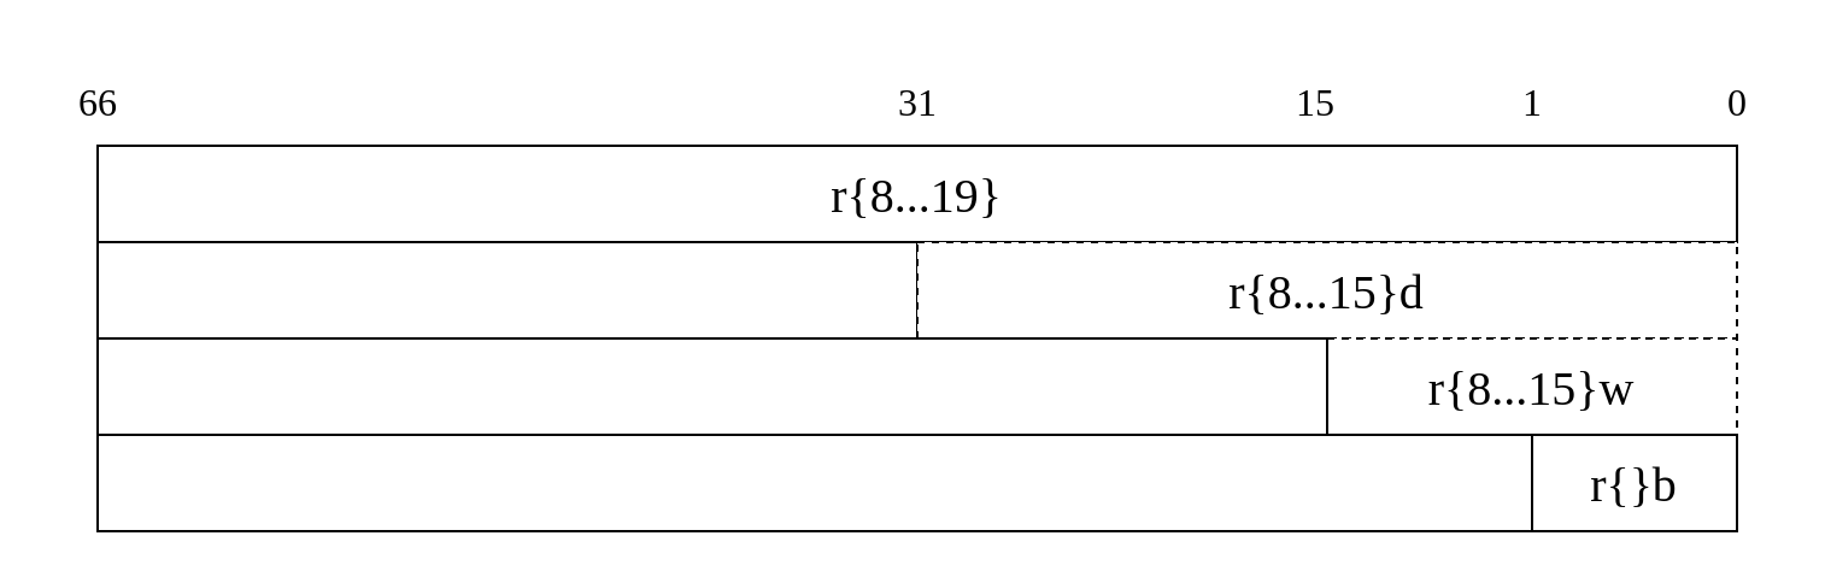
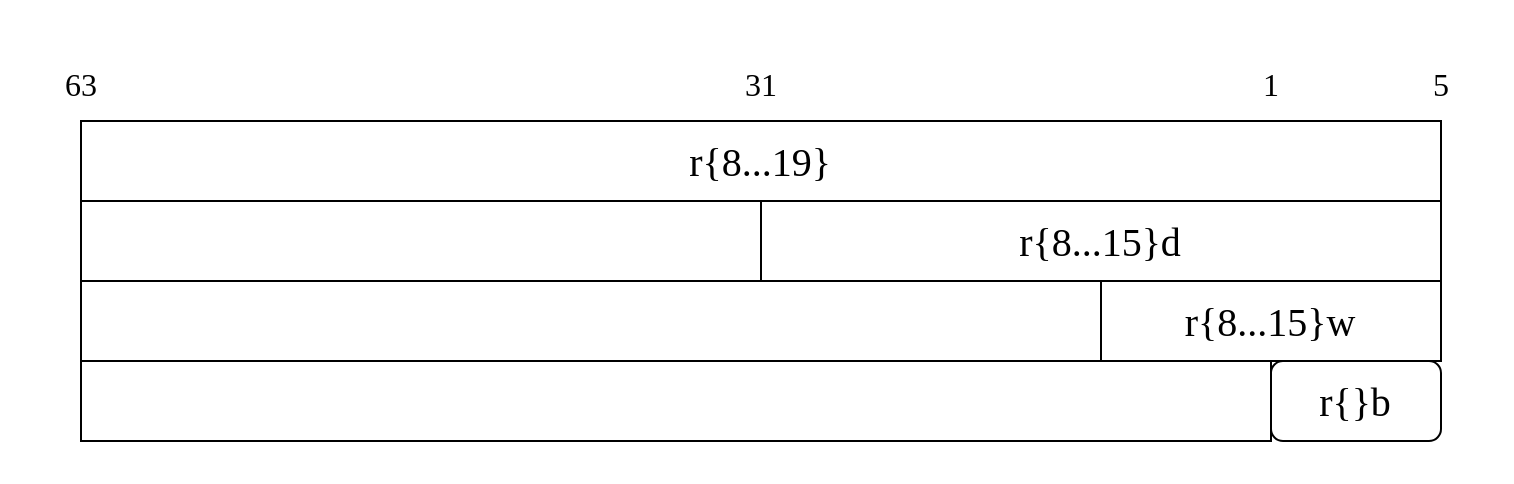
  <mxCell id="0" />
  <mxCell id="1" parent="0" />
  <mxCell id="2" value="&lt;font style=&quot;font-size: 20px;&quot; face=&quot;Lucida Console&quot;&gt;r{8...19}&lt;/font&gt;" style="rounded=0;whiteSpace=wrap;html=1;" parent="1" vertex="1"><mxGeometry x="40" y="60" width="680" height="40" as="geometry" /></mxCell>
  <mxCell id="3" value="" style="rounded=0;whiteSpace=wrap;html=1;" parent="1" vertex="1"><mxGeometry x="40" y="100" width="340" height="40" as="geometry" /></mxCell>
- <mxCell id="4" value="&lt;font face=&quot;Lucida Console&quot;&gt;&lt;span style=&quot;font-size: 20px;&quot;&gt;r{8...15}d&lt;/span&gt;&lt;/font&gt;" style="rounded=0;whiteSpace=wrap;html=1;dashed=1;" parent="1" vertex="1"><mxGeometry x="380" y="100" width="340" height="40" as="geometry" /></mxCell>
- <mxCell id="5" value="&lt;font face=&quot;Lucida Console&quot;&gt;&lt;span style=&quot;font-size: 20px;&quot;&gt;r{8...15}w&lt;/span&gt;&lt;/font&gt;" style="rounded=0;whiteSpace=wrap;html=1;dashed=1;" parent="1" vertex="1"><mxGeometry x="550" y="140" width="170" height="40" as="geometry" /></mxCell>
- <mxCell id="6" value="&lt;font style=&quot;font-size: 20px;&quot; face=&quot;Lucida Console&quot;&gt;r{}b&lt;/font&gt;" style="rounded=0;whiteSpace=wrap;html=1;" parent="1" vertex="1"><mxGeometry x="635" y="180" width="85" height="40" as="geometry" /></mxCell>
+ <mxCell id="4" value="&lt;font face=&quot;Lucida Console&quot;&gt;&lt;span style=&quot;font-size: 20px;&quot;&gt;r{8...15}d&lt;/span&gt;&lt;/font&gt;" style="rounded=0;whiteSpace=wrap;html=1;" parent="1" vertex="1"><mxGeometry x="380" y="100" width="340" height="40" as="geometry" /></mxCell>
+ <mxCell id="5" value="&lt;font face=&quot;Lucida Console&quot;&gt;&lt;span style=&quot;font-size: 20px;&quot;&gt;r{8...15}w&lt;/span&gt;&lt;/font&gt;" style="rounded=0;whiteSpace=wrap;html=1;" parent="1" vertex="1"><mxGeometry x="550" y="140" width="170" height="40" as="geometry" /></mxCell>
+ <mxCell id="6" value="&lt;font style=&quot;font-size: 20px;&quot; face=&quot;Lucida Console&quot;&gt;r{}b&lt;/font&gt;" style="whiteSpace=wrap;html=1;rounded=1;" parent="1" vertex="1"><mxGeometry x="635" y="180" width="85" height="40" as="geometry" /></mxCell>
  <mxCell id="7" value="" style="rounded=0;whiteSpace=wrap;html=1;" parent="1" vertex="1"><mxGeometry x="40" y="140" width="510" height="40" as="geometry" /></mxCell>
  <mxCell id="8" value="" style="rounded=0;whiteSpace=wrap;html=1;" parent="1" vertex="1"><mxGeometry x="40" y="180" width="595" height="40" as="geometry" /></mxCell>
- <mxCell id="9" value="&lt;font style=&quot;font-size: 16px;&quot;&gt;0&lt;/font&gt;" style="text;html=1;resizable=0;autosize=1;align=center;verticalAlign=middle;points=[];fillColor=none;strokeColor=none;rounded=0;fontFamily=Lucida Console;fontSize=20;" parent="1" vertex="1"><mxGeometry x="705" y="20" width="30" height="40" as="geometry" /></mxCell>
+ <mxCell id="9" value="&lt;font style=&quot;font-size: 16px;&quot;&gt;5&lt;/font&gt;" style="text;html=1;resizable=0;autosize=1;align=center;verticalAlign=middle;points=[];fillColor=none;strokeColor=none;rounded=0;fontFamily=Lucida Console;fontSize=20;" parent="1" vertex="1"><mxGeometry x="705" y="20" width="30" height="40" as="geometry" /></mxCell>
  <mxCell id="10" value="&lt;font style=&quot;font-size: 16px;&quot;&gt;1&lt;/font&gt;" style="text;html=1;resizable=0;autosize=1;align=center;verticalAlign=middle;points=[];fillColor=none;strokeColor=none;rounded=0;fontFamily=Lucida Console;fontSize=20;" parent="1" vertex="1"><mxGeometry x="620" y="20" width="30" height="40" as="geometry" /></mxCell>
- <mxCell id="11" value="&lt;font style=&quot;font-size: 16px;&quot;&gt;15&lt;/font&gt;" style="text;html=1;resizable=0;autosize=1;align=center;verticalAlign=middle;points=[];fillColor=none;strokeColor=none;rounded=0;fontFamily=Lucida Console;fontSize=20;" parent="1" vertex="1"><mxGeometry x="525" y="20" width="40" height="40" as="geometry" /></mxCell>
  <mxCell id="12" value="&lt;font style=&quot;font-size: 16px;&quot;&gt;31&lt;/font&gt;" style="text;html=1;resizable=0;autosize=1;align=center;verticalAlign=middle;points=[];fillColor=none;strokeColor=none;rounded=0;fontFamily=Lucida Console;fontSize=20;" parent="1" vertex="1"><mxGeometry x="360" y="20" width="40" height="40" as="geometry" /></mxCell>
- <mxCell id="13" value="&lt;font style=&quot;font-size: 16px;&quot;&gt;66&lt;/font&gt;" style="text;html=1;resizable=0;autosize=1;align=center;verticalAlign=middle;points=[];fillColor=none;strokeColor=none;rounded=0;fontFamily=Lucida Console;fontSize=20;" parent="1" vertex="1"><mxGeometry x="20" y="20" width="40" height="40" as="geometry" /></mxCell>
+ <mxCell id="13" value="&lt;font style=&quot;font-size: 16px;&quot;&gt;63&lt;/font&gt;" style="text;html=1;resizable=0;autosize=1;align=center;verticalAlign=middle;points=[];fillColor=none;strokeColor=none;rounded=0;fontFamily=Lucida Console;fontSize=20;" parent="1" vertex="1"><mxGeometry x="20" y="20" width="40" height="40" as="geometry" /></mxCell>
